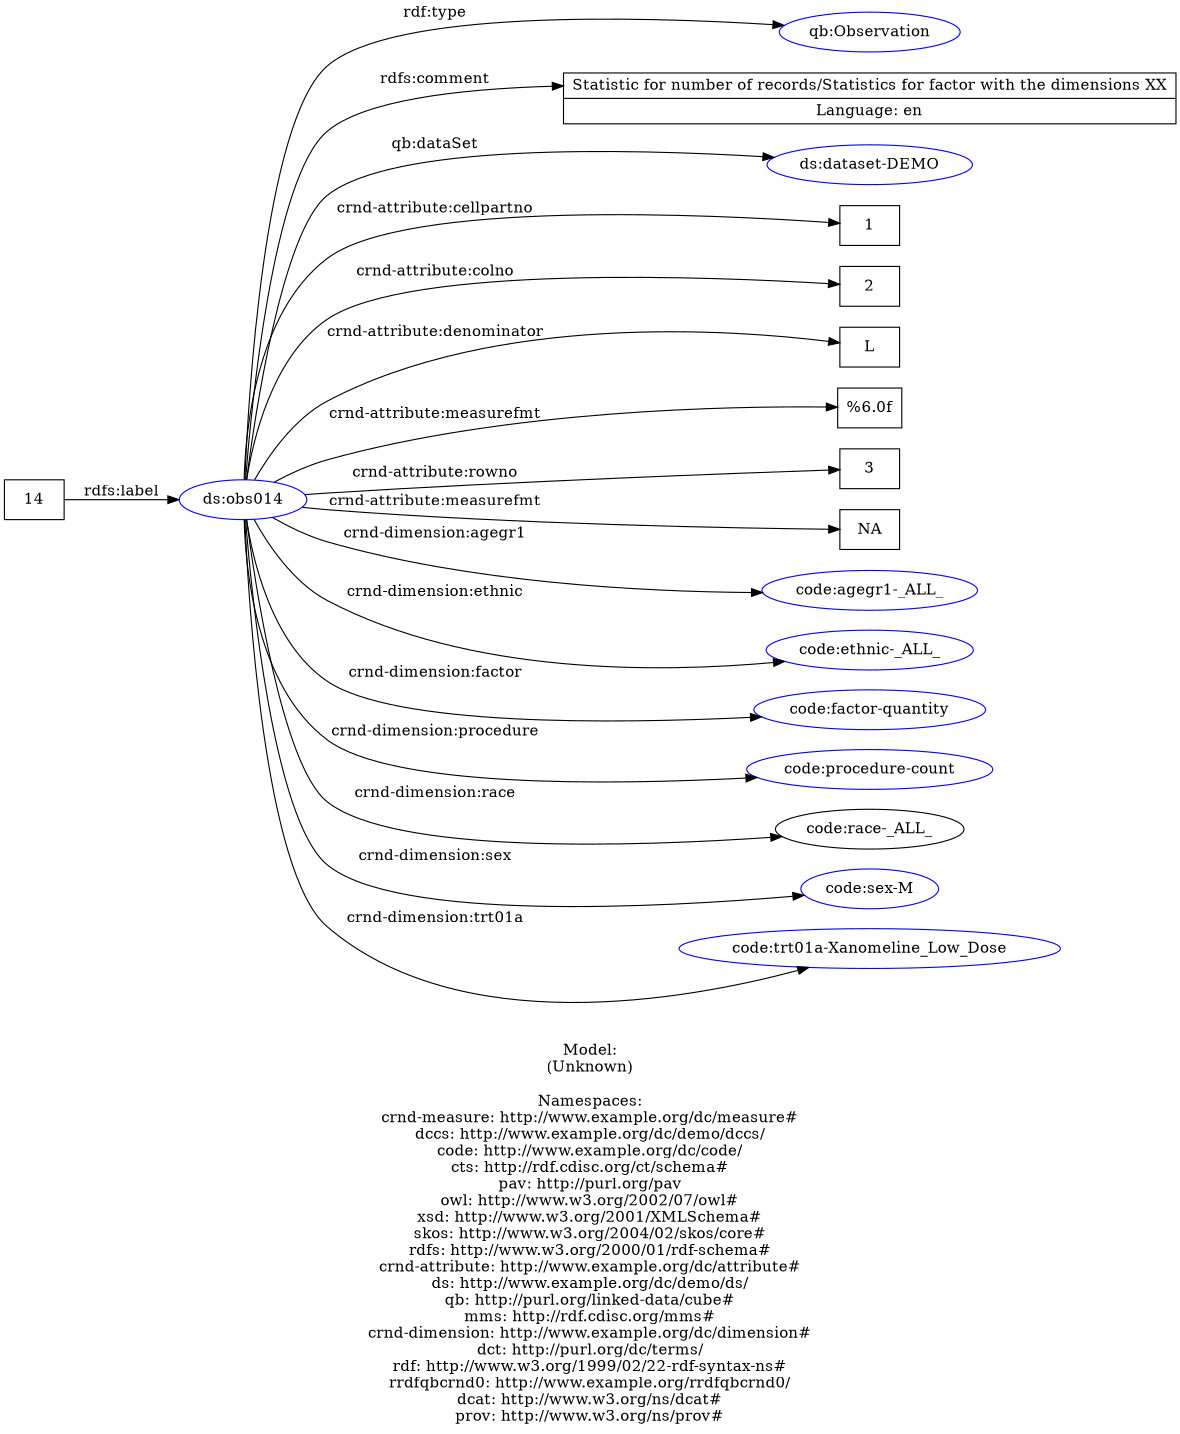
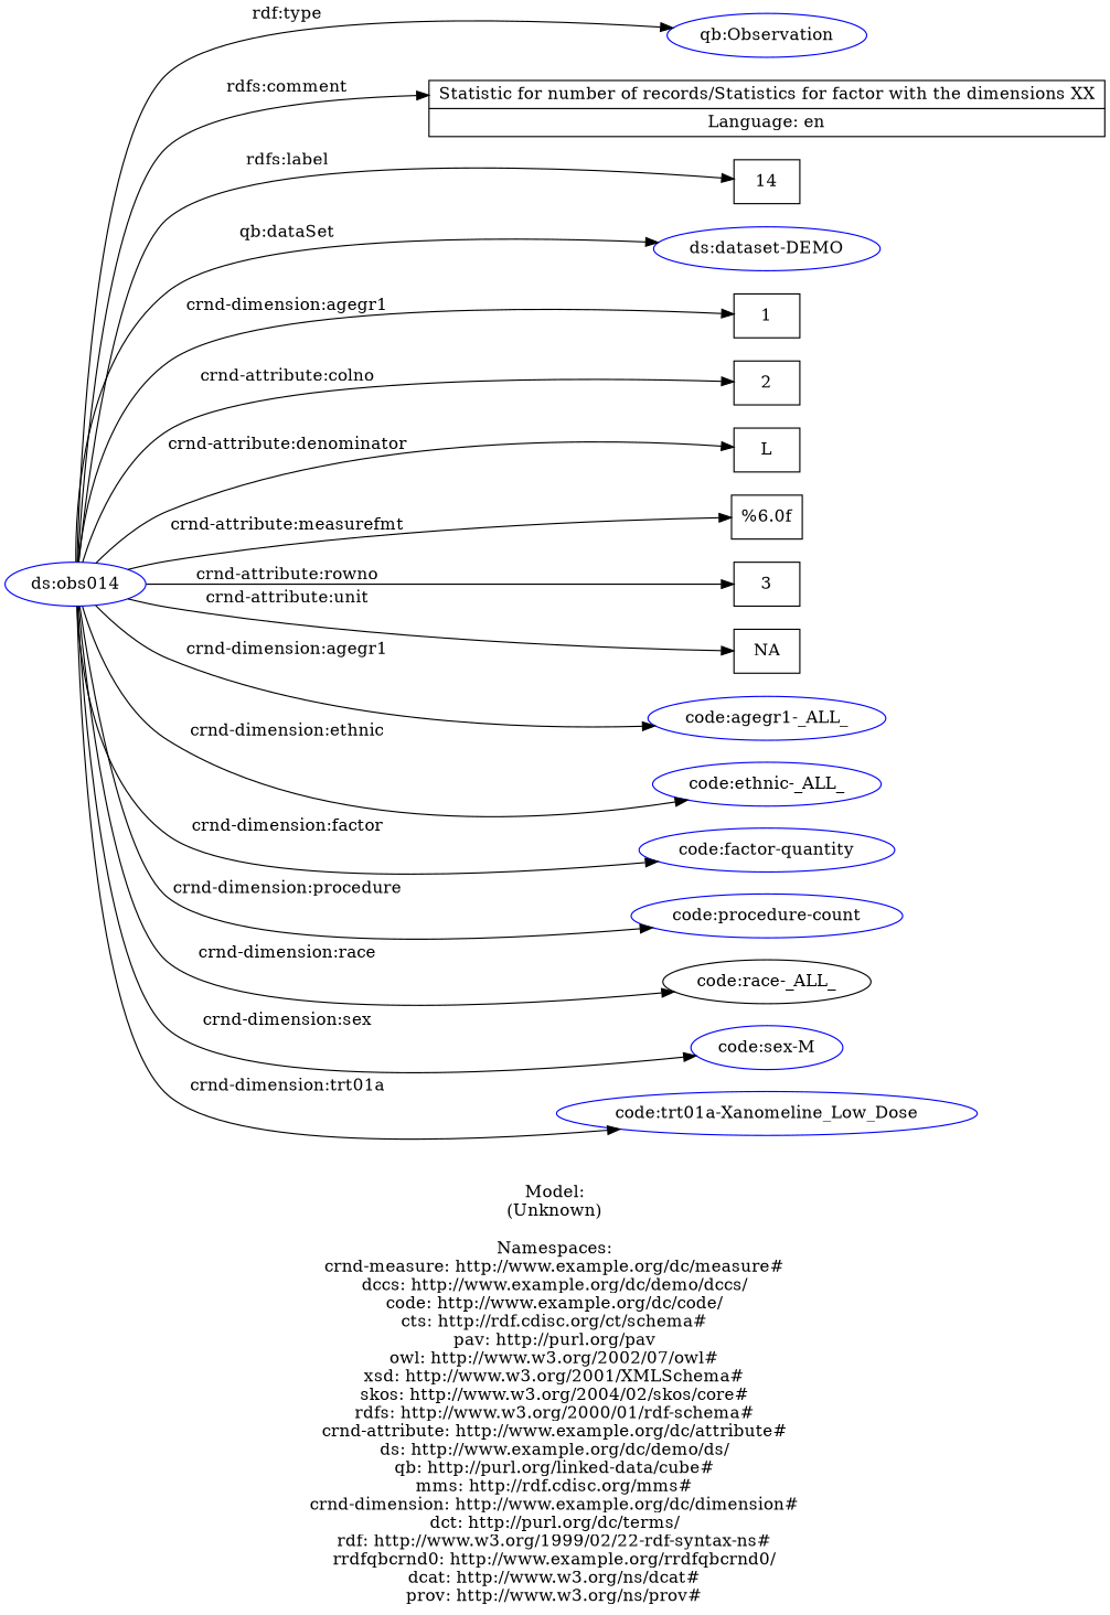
  digraph {
    label="\n\nModel:\n(Unknown)\n\nNamespaces:\ncrnd-measure: http://www.example.org/dc/measure#\ndccs: http://www.example.org/dc/demo/dccs/\ncode: http://www.example.org/dc/code/\ncts: http://rdf.cdisc.org/ct/schema#\npav: http://purl.org/pav\nowl: http://www.w3.org/2002/07/owl#\nxsd: http://www.w3.org/2001/XMLSchema#\nskos: http://www.w3.org/2004/02/skos/core#\nrdfs: http://www.w3.org/2000/01/rdf-schema#\ncrnd-attribute: http://www.example.org/dc/attribute#\nds: http://www.example.org/dc/demo/ds/\nqb: http://purl.org/linked-data/cube#\nmms: http://rdf.cdisc.org/mms#\ncrnd-dimension: http://www.example.org/dc/dimension#\ndct: http://purl.org/dc/terms/\nrdf: http://www.w3.org/1999/02/22-rdf-syntax-ns#\nrrdfqbcrnd0: http://www.example.org/rrdfqbcrnd0/\ndcat: http://www.w3.org/ns/dcat#\nprov: http://www.w3.org/ns/prov#\n"
    rankdir=LR
    node [color=blue shape=ellipse]
    n1 [label="ds:obs014"]
    n2 [label="qb:Observation"]
    n3 [label="Statistic for number of records/Statistics for factor with the dimensions XX|Language: en" shape=record color=""]
    n4 [label=14 shape=record color=""]
    n5 [label="ds:dataset-DEMO"]
    n6 [label=1 shape=record color=""]
    n7 [label=2 shape=record color=""]
    L [shape=record color=""]
    n9 [label="%6.0f" shape=record color=""]
    n10 [label=3 shape=record color=""]
    n11 [label=NA shape=record color=""]
    n12 [label="code:agegr1-_ALL_"]
    n13 [label="code:ethnic-_ALL_"]
    n14 [label="code:factor-quantity"]
    n15 [label="code:procedure-count"]
    n16 [color=black label="code:race-_ALL_"]
    n17 [label="code:sex-M"]
    n18 [label="code:trt01a-Xanomeline_Low_Dose"]
    n1 -> n2 [label="rdf:type"]
    n1 -> n3 [label="rdfs:comment"]
-   n4 -> n1 [label="rdfs:label"]
+   n1 -> n4 [label="rdfs:label"]
    n1 -> n5 [label="qb:dataSet"]
-   n1 -> n6 [label="crnd-attribute:cellpartno"]
+   n1 -> n6 [label="crnd-dimension:agegr1"]
    n1 -> n7 [label="crnd-attribute:colno"]
    n1 -> L [label="crnd-attribute:denominator"]
    n1 -> n9 [label="crnd-attribute:measurefmt"]
    n1 -> n10 [label="crnd-attribute:rowno"]
-   n1 -> n11 [label="crnd-attribute:measurefmt"]
+   n1 -> n11 [label="crnd-attribute:unit"]
    n1 -> n12 [label="crnd-dimension:agegr1"]
    n1 -> n13 [label="crnd-dimension:ethnic"]
    n1 -> n14 [label="crnd-dimension:factor"]
    n1 -> n15 [label="crnd-dimension:procedure"]
    n1 -> n16 [label="crnd-dimension:race"]
    n1 -> n17 [label="crnd-dimension:sex"]
    n1 -> n18 [label="crnd-dimension:trt01a"]
  }
